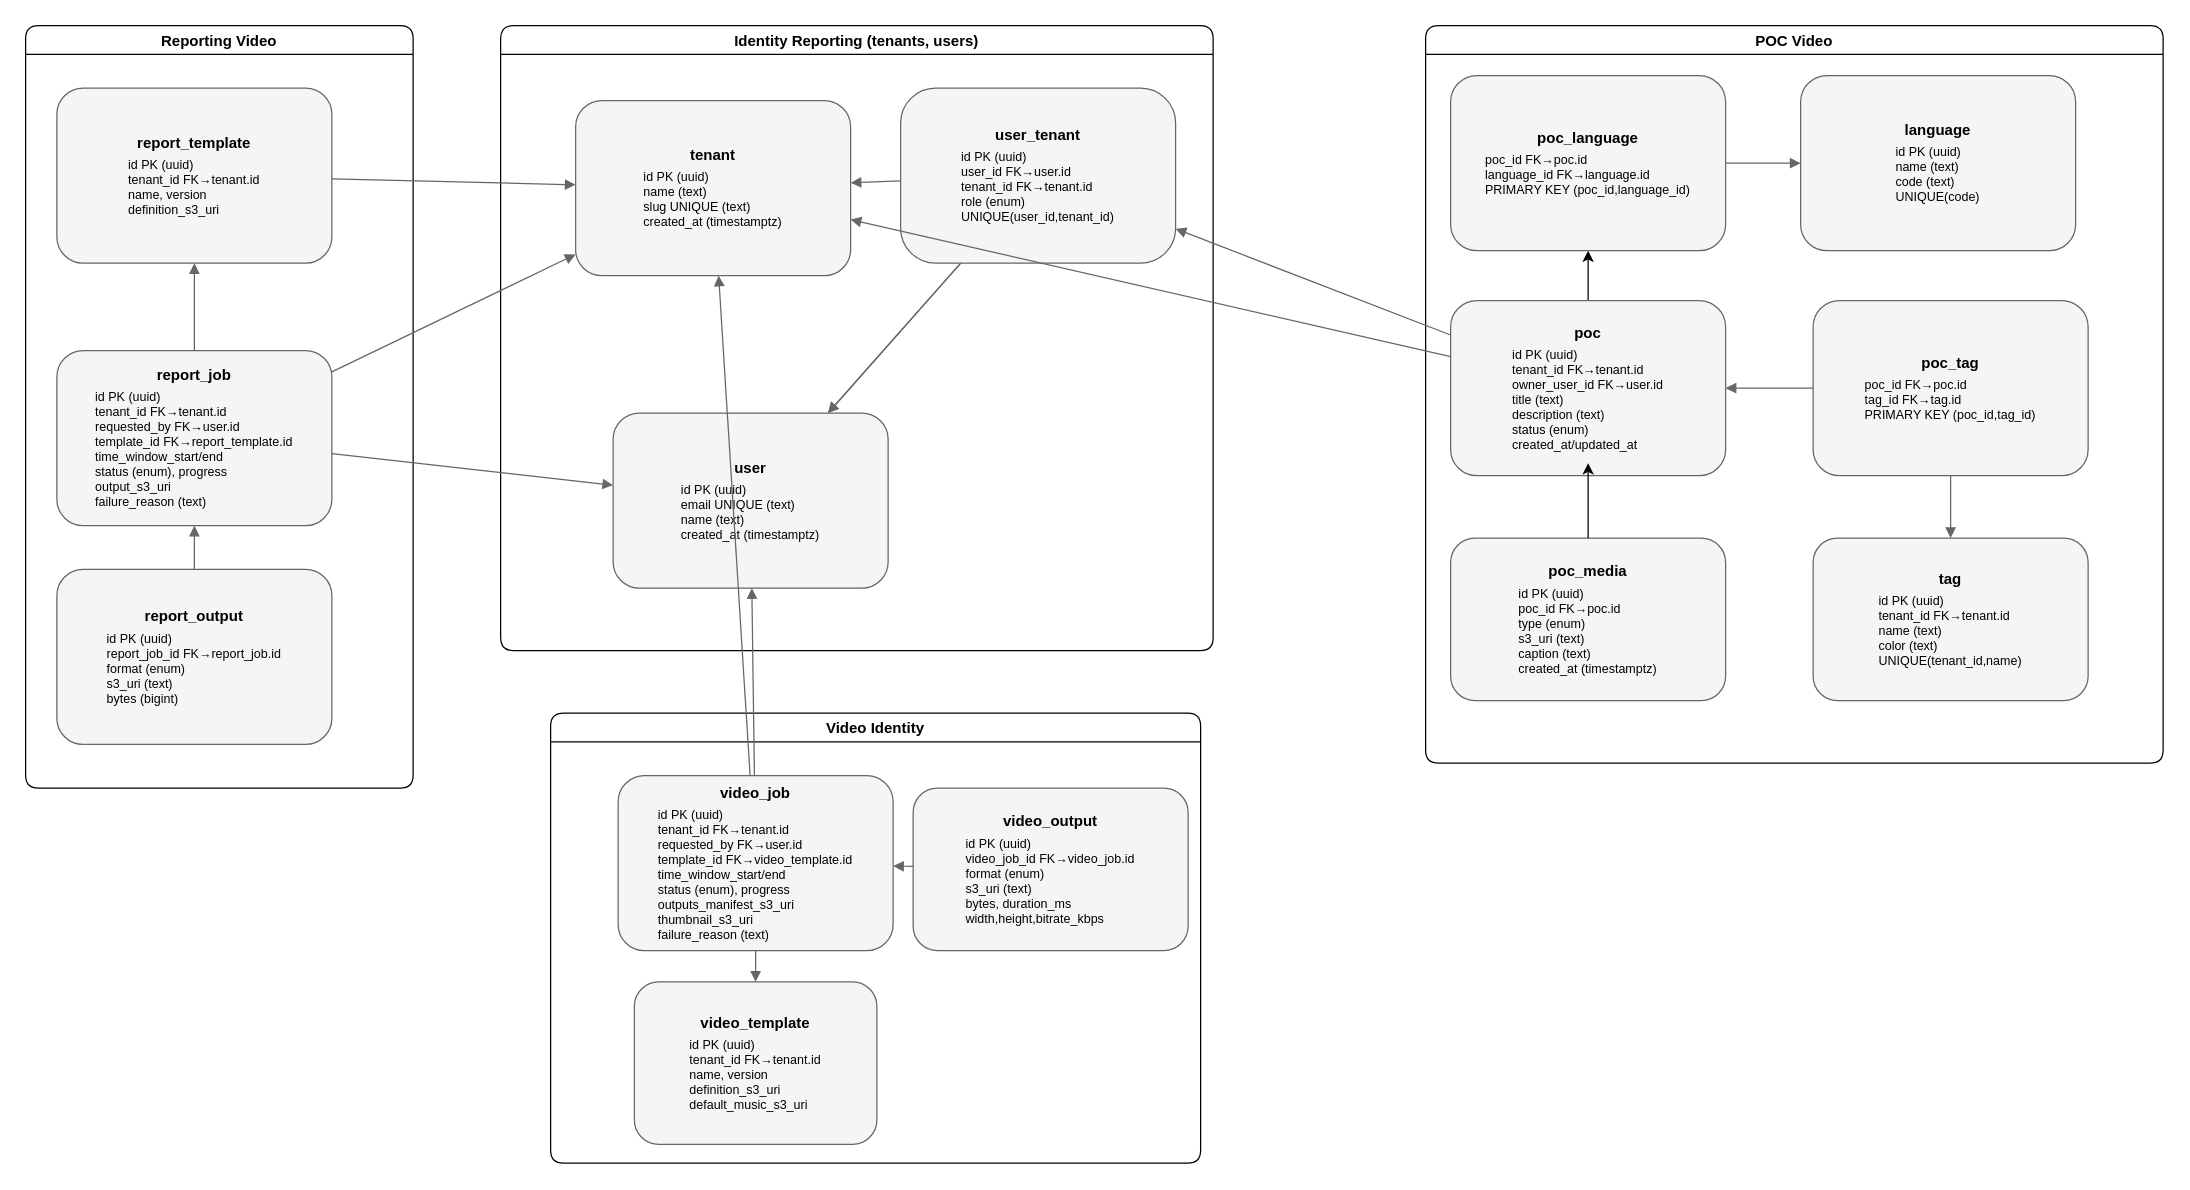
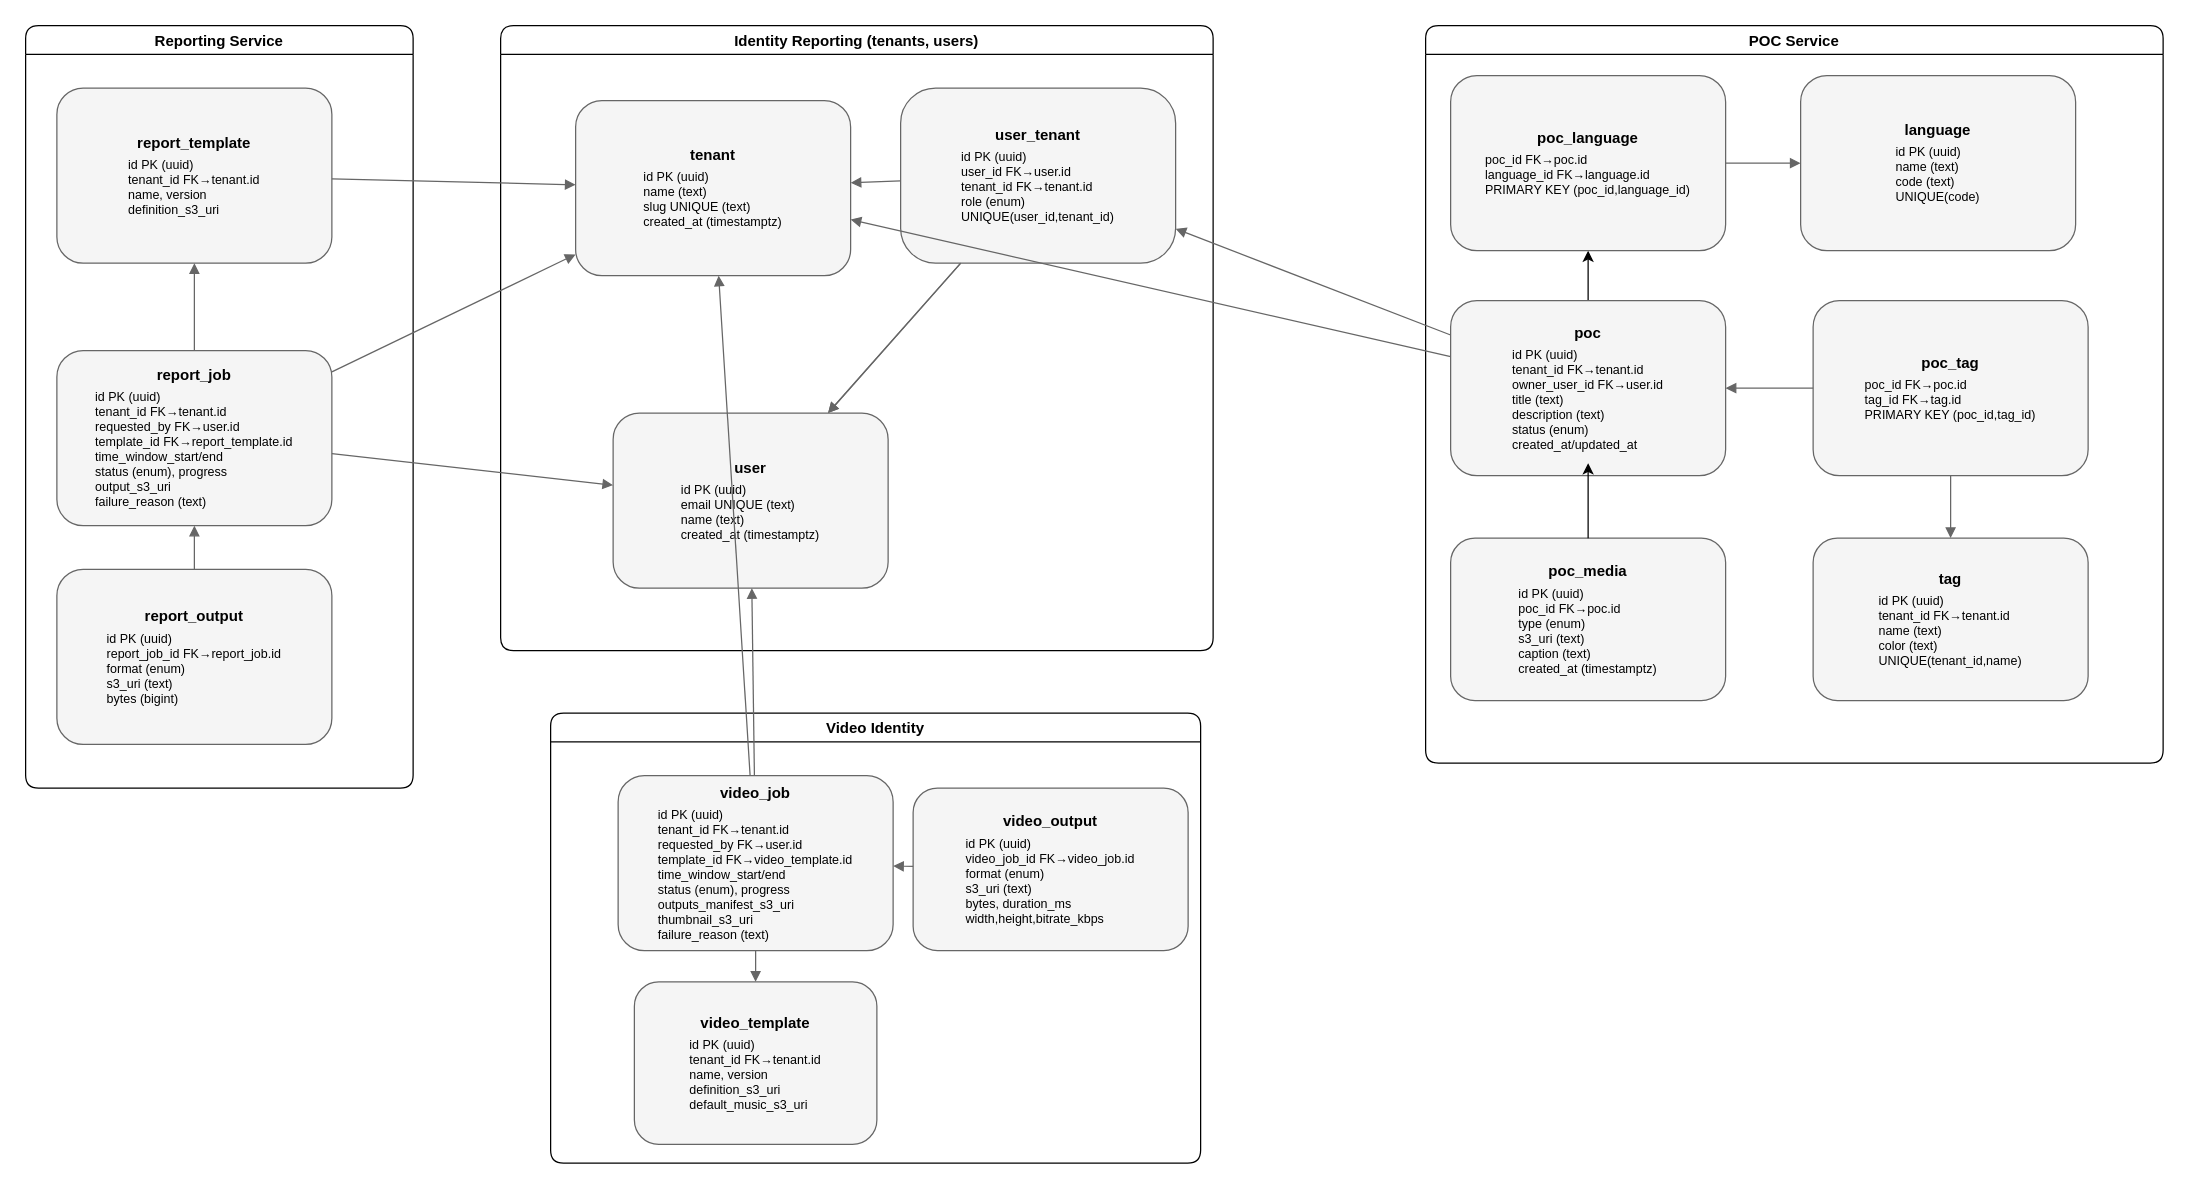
  <mxCell id="0" />
  <mxCell id="1" parent="0" />
  <mxCell id="2" value="Identity Reporting (tenants, users)" style="swimlane;rounded=1;fontSize=12;" parent="1" vertex="1"><mxGeometry x="400" y="20" width="570" height="500" as="geometry" /></mxCell>
  <mxCell id="3" value="&lt;b&gt;tenant&lt;/b&gt;&lt;br/&gt;&lt;div style='font-size:10px;text-align:left;padding-top:4px'&gt;id PK (uuid)&lt;br/&gt;name (text)&lt;br/&gt;slug UNIQUE (text)&lt;br/&gt;created_at (timestamptz)&lt;/div&gt;" style="rounded=1;whiteSpace=wrap;html=1;strokeColor=#666;fillColor=#f5f5f5;" parent="2" vertex="1"><mxGeometry x="60" y="60" width="220" height="140" as="geometry" /></mxCell>
  <mxCell id="4" value="&lt;b&gt;user&lt;/b&gt;&lt;br/&gt;&lt;div style='font-size:10px;text-align:left;padding-top:4px'&gt;id PK (uuid)&lt;br/&gt;email UNIQUE (text)&lt;br/&gt;name (text)&lt;br/&gt;created_at (timestamptz)&lt;/div&gt;" style="rounded=1;whiteSpace=wrap;html=1;strokeColor=#666;fillColor=#f5f5f5;" parent="2" vertex="1"><mxGeometry x="90" y="310" width="220" height="140" as="geometry" /></mxCell>
  <mxCell id="5" value="&lt;b&gt;user_tenant&lt;/b&gt;&lt;br/&gt;&lt;div style='font-size:10px;text-align:left;padding-top:4px'&gt;id PK (uuid)&lt;br/&gt;user_id FK→user.id&lt;br/&gt;tenant_id FK→tenant.id&lt;br/&gt;role (enum)&lt;br/&gt;UNIQUE(user_id,tenant_id)&lt;/div&gt;" style="rounded=1;whiteSpace=wrap;html=1;strokeColor=#666;fillColor=#f5f5f5;arcSize=20;" parent="2" vertex="1"><mxGeometry x="320" y="50" width="220" height="140" as="geometry" /></mxCell>
  <mxCell id="6" style="endArrow=block;rounded=0;strokeColor=#666;" parent="2" source="5" target="4" edge="1"><mxGeometry relative="1" as_="geometry" as="geometry" /></mxCell>
  <mxCell id="7" style="endArrow=block;rounded=0;strokeColor=#666;" parent="2" source="5" target="3" edge="1"><mxGeometry relative="1" as_="geometry" as="geometry" /></mxCell>
  <mxCell id="8" style="endArrow=block;rounded=0;strokeColor=#666;" parent="2" source="5" target="4" edge="1"><mxGeometry relative="1" as_="geometry" as="geometry" /></mxCell>
- <mxCell id="9" value="POC Video" style="swimlane;rounded=1;fontSize=12;" parent="1" vertex="1"><mxGeometry x="1140" y="20" width="590" height="590" as="geometry" /></mxCell>
+ <mxCell id="9" value="POC Service" style="swimlane;rounded=1;fontSize=12;" parent="1" vertex="1"><mxGeometry x="1140" y="20" width="590" height="590" as="geometry" /></mxCell>
  <mxCell id="10" value="" style="edgeStyle=none;html=1;" parent="9" source="11" target="14" edge="1"><mxGeometry relative="1" as="geometry" /></mxCell>
  <mxCell id="11" value="&lt;b&gt;poc&lt;/b&gt;&lt;br/&gt;&lt;div style='font-size:10px;text-align:left;padding-top:4px'&gt;id PK (uuid)&lt;br/&gt;tenant_id FK→tenant.id&lt;br/&gt;owner_user_id FK→user.id&lt;br/&gt;title (text)&lt;br/&gt;description (text)&lt;br/&gt;status (enum)&lt;br/&gt;created_at/updated_at&lt;/div&gt;" style="rounded=1;whiteSpace=wrap;html=1;strokeColor=#666;fillColor=#f5f5f5;" parent="9" vertex="1"><mxGeometry x="20" y="220" width="220" height="140" as="geometry" /></mxCell>
  <mxCell id="12" value="&lt;b&gt;tag&lt;/b&gt;&lt;br/&gt;&lt;div style='font-size:10px;text-align:left;padding-top:4px'&gt;id PK (uuid)&lt;br/&gt;tenant_id FK→tenant.id&lt;br/&gt;name (text)&lt;br/&gt;color (text)&lt;br/&gt;UNIQUE(tenant_id,name)&lt;/div&gt;" style="rounded=1;whiteSpace=wrap;html=1;strokeColor=#666;fillColor=#f5f5f5;" parent="9" vertex="1"><mxGeometry x="310" y="410" width="220" height="130" as="geometry" /></mxCell>
  <mxCell id="13" value="&lt;b&gt;poc_tag&lt;/b&gt;&lt;br/&gt;&lt;div style='font-size:10px;text-align:left;padding-top:4px'&gt;poc_id FK→poc.id&lt;br/&gt;tag_id FK→tag.id&lt;br/&gt;PRIMARY KEY (poc_id,tag_id)&lt;/div&gt;" style="rounded=1;whiteSpace=wrap;html=1;strokeColor=#666;fillColor=#f5f5f5;" parent="9" vertex="1"><mxGeometry x="310" y="220" width="220" height="140" as="geometry" /></mxCell>
  <mxCell id="14" value="&lt;b&gt;poc_language&lt;/b&gt;&lt;br/&gt;&lt;div style='font-size:10px;text-align:left;padding-top:4px'&gt;poc_id FK→poc.id&lt;br/&gt;language_id FK→language.id&lt;br/&gt;PRIMARY KEY (poc_id,language_id)&lt;/div&gt;" style="rounded=1;whiteSpace=wrap;html=1;strokeColor=#666;fillColor=#f5f5f5;" parent="9" vertex="1"><mxGeometry x="20" y="40" width="220" height="140" as="geometry" /></mxCell>
  <mxCell id="15" value="&lt;b&gt;poc_media&lt;/b&gt;&lt;br/&gt;&lt;div style='font-size:10px;text-align:left;padding-top:4px'&gt;id PK (uuid)&lt;br/&gt;poc_id FK→poc.id&lt;br/&gt;type (enum)&lt;br/&gt;s3_uri (text)&lt;br/&gt;caption (text)&lt;br/&gt;created_at (timestamptz)&lt;/div&gt;" style="rounded=1;whiteSpace=wrap;html=1;strokeColor=#666;fillColor=#f5f5f5;" parent="9" vertex="1"><mxGeometry x="20" y="410" width="220" height="130" as="geometry" /></mxCell>
  <mxCell id="16" value="&lt;b&gt;language&lt;/b&gt;&lt;br/&gt;&lt;div style='font-size:10px;text-align:left;padding-top:4px'&gt;id PK (uuid)&lt;br/&gt;name (text)&lt;br/&gt;code (text)&lt;br/&gt;UNIQUE(code)&lt;/div&gt;" style="rounded=1;whiteSpace=wrap;html=1;strokeColor=#666;fillColor=#f5f5f5;" parent="9" vertex="1"><mxGeometry x="300" y="40" width="220" height="140" as="geometry" /></mxCell>
  <mxCell id="17" style="endArrow=block;rounded=0;strokeColor=#666;" parent="9" source="14" target="16" edge="1"><mxGeometry relative="1" as_="geometry" as="geometry" /></mxCell>
  <mxCell id="18" style="edgeStyle=none;html=1;" parent="9" source="15" edge="1"><mxGeometry relative="1" as="geometry"><mxPoint x="130" y="350" as="targetPoint" /></mxGeometry></mxCell>
  <mxCell id="19" value="Video Identity" style="swimlane;rounded=1;fontSize=12;" parent="1" vertex="1"><mxGeometry x="440" y="570" width="520" height="360" as="geometry" /></mxCell>
  <mxCell id="20" value="&lt;b&gt;video_template&lt;/b&gt;&lt;br/&gt;&lt;div style='font-size:10px;text-align:left;padding-top:4px'&gt;id PK (uuid)&lt;br/&gt;tenant_id FK→tenant.id&lt;br/&gt;name, version&lt;br/&gt;definition_s3_uri&lt;br/&gt;default_music_s3_uri&lt;/div&gt;" style="rounded=1;whiteSpace=wrap;html=1;strokeColor=#666;fillColor=#f5f5f5;" parent="19" vertex="1"><mxGeometry x="67" y="215" width="194" height="130" as="geometry" /></mxCell>
  <mxCell id="21" value="&lt;b&gt;video_job&lt;/b&gt;&lt;br/&gt;&lt;div style='font-size:10px;text-align:left;padding-top:4px'&gt;id PK (uuid)&lt;br/&gt;tenant_id FK→tenant.id&lt;br/&gt;requested_by FK→user.id&lt;br/&gt;template_id FK→video_template.id&lt;br/&gt;time_window_start/end&lt;br/&gt;status (enum), progress&lt;br/&gt;outputs_manifest_s3_uri&lt;br/&gt;thumbnail_s3_uri&lt;br/&gt;failure_reason (text)&lt;/div&gt;" style="rounded=1;whiteSpace=wrap;html=1;strokeColor=#666;fillColor=#f5f5f5;" parent="19" vertex="1"><mxGeometry x="54" y="50" width="220" height="140" as="geometry" /></mxCell>
  <mxCell id="22" value="&lt;b&gt;video_output&lt;/b&gt;&lt;br/&gt;&lt;div style='font-size:10px;text-align:left;padding-top:4px'&gt;id PK (uuid)&lt;br/&gt;video_job_id FK→video_job.id&lt;br/&gt;format (enum)&lt;br/&gt;s3_uri (text)&lt;br/&gt;bytes, duration_ms&lt;br/&gt;width,height,bitrate_kbps&lt;/div&gt;" style="rounded=1;whiteSpace=wrap;html=1;strokeColor=#666;fillColor=#f5f5f5;" parent="19" vertex="1"><mxGeometry x="290" y="60" width="220" height="130" as="geometry" /></mxCell>
- <mxCell id="23" value="Reporting Video" style="swimlane;rounded=1;fontSize=12;" parent="1" vertex="1"><mxGeometry x="20" y="20" width="310" height="610" as="geometry" /></mxCell>
+ <mxCell id="23" value="Reporting Service" style="swimlane;rounded=1;fontSize=12;" parent="1" vertex="1"><mxGeometry x="20" y="20" width="310" height="610" as="geometry" /></mxCell>
  <mxCell id="24" value="&lt;b&gt;report_template&lt;/b&gt;&lt;br/&gt;&lt;div style='font-size:10px;text-align:left;padding-top:4px'&gt;id PK (uuid)&lt;br/&gt;tenant_id FK→tenant.id&lt;br/&gt;name, version&lt;br/&gt;definition_s3_uri&lt;/div&gt;" style="rounded=1;whiteSpace=wrap;html=1;strokeColor=#666;fillColor=#f5f5f5;" parent="23" vertex="1"><mxGeometry x="25" y="50" width="220" height="140" as="geometry" /></mxCell>
  <mxCell id="25" value="&lt;b&gt;report_job&lt;/b&gt;&lt;br/&gt;&lt;div style='font-size:10px;text-align:left;padding-top:4px'&gt;id PK (uuid)&lt;br/&gt;tenant_id FK→tenant.id&lt;br/&gt;requested_by FK→user.id&lt;br/&gt;template_id FK→report_template.id&lt;br/&gt;time_window_start/end&lt;br/&gt;status (enum), progress&lt;br/&gt;output_s3_uri&lt;br/&gt;failure_reason (text)&lt;/div&gt;" style="rounded=1;whiteSpace=wrap;html=1;strokeColor=#666;fillColor=#f5f5f5;" parent="23" vertex="1"><mxGeometry x="25" y="260" width="220" height="140" as="geometry" /></mxCell>
  <mxCell id="26" style="endArrow=block;rounded=0;strokeColor=#666;" parent="23" source="25" target="24" edge="1"><mxGeometry relative="1" as_="geometry" as="geometry" /></mxCell>
  <mxCell id="27" value="&lt;b&gt;report_output&lt;/b&gt;&lt;br/&gt;&lt;div style='font-size:10px;text-align:left;padding-top:4px'&gt;id PK (uuid)&lt;br/&gt;report_job_id FK→report_job.id&lt;br/&gt;format (enum)&lt;br/&gt;s3_uri (text)&lt;br/&gt;bytes (bigint)&lt;/div&gt;" style="rounded=1;whiteSpace=wrap;html=1;strokeColor=#666;fillColor=#f5f5f5;" parent="23" vertex="1"><mxGeometry x="25" y="435" width="220" height="140" as="geometry" /></mxCell>
  <mxCell id="28" style="endArrow=block;rounded=0;strokeColor=#666;" parent="23" source="27" target="25" edge="1"><mxGeometry relative="1" as_="geometry" as="geometry" /></mxCell>
  <mxCell id="29" style="endArrow=block;rounded=0;strokeColor=#666;" parent="1" source="11" target="3" edge="1"><mxGeometry relative="1" as_="geometry" as="geometry" /></mxCell>
  <mxCell id="30" style="endArrow=block;rounded=0;strokeColor=#666;" parent="1" source="13" target="11" edge="1"><mxGeometry relative="1" as_="geometry" as="geometry" /></mxCell>
  <mxCell id="31" style="endArrow=block;rounded=0;strokeColor=#666;" parent="1" source="13" target="12" edge="1"><mxGeometry relative="1" as_="geometry" as="geometry" /></mxCell>
  <mxCell id="32" style="endArrow=block;rounded=0;strokeColor=#666;" parent="1" source="21" target="3" edge="1"><mxGeometry relative="1" as_="geometry" as="geometry" /></mxCell>
  <mxCell id="33" style="endArrow=block;rounded=0;strokeColor=#666;" parent="1" source="21" target="4" edge="1"><mxGeometry relative="1" as_="geometry" as="geometry" /></mxCell>
  <mxCell id="34" style="endArrow=block;rounded=0;strokeColor=#666;" parent="1" source="21" target="20" edge="1"><mxGeometry relative="1" as_="geometry" as="geometry" /></mxCell>
  <mxCell id="35" style="endArrow=block;rounded=0;strokeColor=#666;" parent="1" source="22" target="21" edge="1"><mxGeometry relative="1" as_="geometry" as="geometry" /></mxCell>
  <mxCell id="36" style="endArrow=block;rounded=0;strokeColor=#666;" parent="1" source="24" target="3" edge="1"><mxGeometry relative="1" as_="geometry" as="geometry" /></mxCell>
  <mxCell id="37" style="endArrow=block;rounded=0;strokeColor=#666;" parent="1" source="25" target="3" edge="1"><mxGeometry relative="1" as_="geometry" as="geometry" /></mxCell>
  <mxCell id="38" style="endArrow=block;rounded=0;strokeColor=#666;" parent="1" source="25" target="4" edge="1"><mxGeometry relative="1" as_="geometry" as="geometry" /></mxCell>
  <mxCell id="39" value="" style="endArrow=block;rounded=0;strokeColor=#666;" parent="1" source="11" target="5" edge="1"><mxGeometry relative="1" as_="geometry" as="geometry"><mxPoint x="1380" y="62" as="sourcePoint" /><mxPoint x="680" y="198" as="targetPoint" /></mxGeometry></mxCell>
